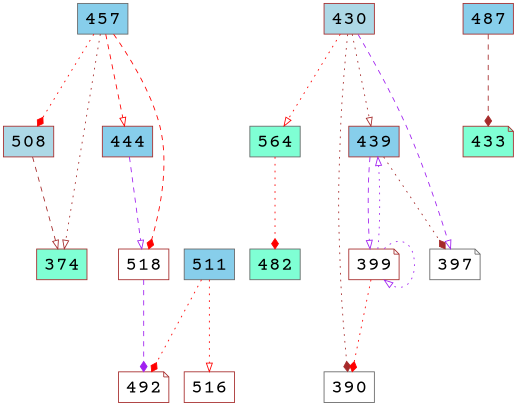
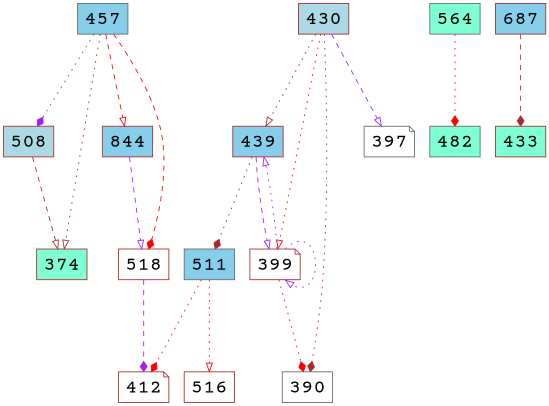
  digraph {
    fontname="Courier Prime"
    fontsize=24
    nodesep=.25
    ranksep=1.5
    node [color=brown fillcolor=white fontname="Courier Prime" fontsize=24 shape=box style=filled]
    edge [arrowhead=onormal color=purple fontname="Courier Prime" fontsize=24 style=dotted]
    457 [color=gray40 fillcolor=skyblue]
    508 [fillcolor=lightblue]
    374 [fillcolor=aquamarine]
-   444 [fillcolor=skyblue]
+   444 [fillcolor=skyblue label=844]
    518
-   492 [shape=note]
+   492 [shape=note label=412]
    511 [color=gray40 fillcolor=skyblue]
    516
    564 [color=gray40 fillcolor=aquamarine]
    482 [color=gray40 fillcolor=aquamarine]
    430 [fillcolor=lightblue]
    399 [shape=note]
    390 [color=gray40]
    439 [fillcolor=skyblue]
    397 [color=gray40 shape=note]
-   433 [fillcolor=aquamarine shape=note]
-   487 [fillcolor=skyblue]
-   457 -> 508 [arrowhead=diamond color=red]
+   433 [fillcolor=aquamarine]
+   487 [fillcolor=skyblue label=687]
+   457 -> 508 [arrowhead=diamond]
    457 -> 374 [color=brown]
    457 -> 444 [color=red style=dashed]
    457 -> 518 [arrowhead=diamond color=red style=dashed]
    508 -> 374 [color=brown style=dashed]
    444 -> 518 [style=dashed]
    518 -> 492 [arrowhead=diamond style=dashed]
    511 -> 492 [arrowhead=diamond color=red]
    511 -> 516 [color=red]
    564 -> 482 [arrowhead=diamond color=red]
-   430 -> 564 [color=red]
+   430 -> 399 [color=red]
    430 -> 390 [arrowhead=diamond color=brown]
    430 -> 439 [color=brown]
    430 -> 397 [style=dashed]
    399 -> 399
    399 -> 390 [arrowhead=diamond color=red]
    399 -> 439
    439 -> 399 [style=dashed]
-   439 -> 397 [arrowhead=diamond color=brown]
+   439 -> 511 [arrowhead=diamond color=brown]
    487 -> 433 [arrowhead=diamond color=brown style=dashed]
  }
